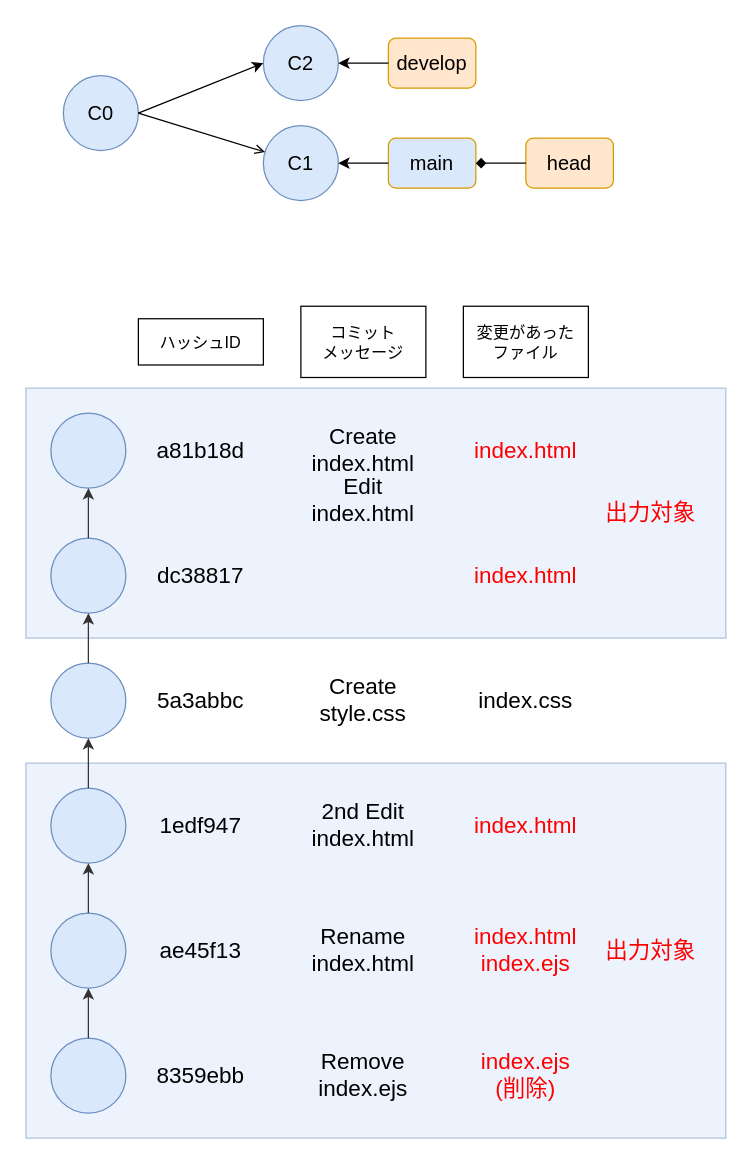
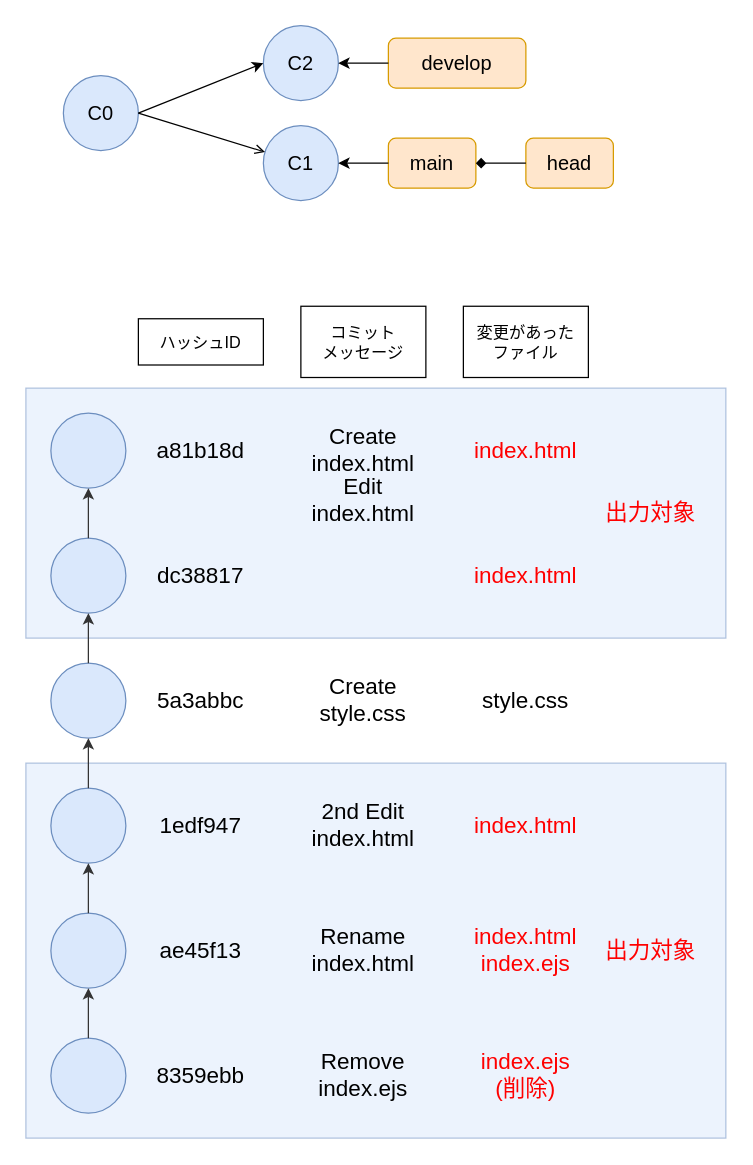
  <mxCell id="0" />
  <mxCell id="1" parent="0" />
  <mxCell id="2" value="" style="rounded=0;whiteSpace=wrap;html=1;strokeColor=#6c8ebf;fontSize=13;fillColor=#dae8fc;opacity=50;" vertex="1" parent="1"><mxGeometry x="20" y="310" width="560" height="200" as="geometry" /></mxCell>
  <mxCell id="3" value="" style="rounded=0;whiteSpace=wrap;html=1;strokeColor=#6c8ebf;fontSize=13;fillColor=#dae8fc;opacity=50;" vertex="1" parent="1"><mxGeometry x="20" y="610" width="560" height="300" as="geometry" /></mxCell>
  <mxCell id="4" value="&lt;font style=&quot;font-size: 16px&quot;&gt;C0&lt;/font&gt;" style="ellipse;whiteSpace=wrap;html=1;fillColor=#dae8fc;strokeColor=#6c8ebf;" parent="1" vertex="1"><mxGeometry x="50" y="60" width="60" height="60" as="geometry" /></mxCell>
  <mxCell id="5" value="&lt;font style=&quot;font-size: 16px&quot;&gt;C1&lt;/font&gt;" style="ellipse;whiteSpace=wrap;html=1;fillColor=#dae8fc;strokeColor=#6c8ebf;" parent="1" vertex="1"><mxGeometry x="210" y="100" width="60" height="60" as="geometry" /></mxCell>
  <mxCell id="6" value="&lt;font style=&quot;font-size: 16px&quot;&gt;C2&lt;/font&gt;" style="ellipse;whiteSpace=wrap;html=1;fillColor=#dae8fc;strokeColor=#6c8ebf;" parent="1" vertex="1"><mxGeometry x="210" y="20" width="60" height="60" as="geometry" /></mxCell>
  <mxCell id="7" value="" style="endArrow=open;html=1;exitX=1;exitY=0.5;exitDx=0;exitDy=0;" parent="1" source="4" target="5" edge="1"><mxGeometry width="50" height="50" relative="1" as="geometry"><mxPoint x="330" y="360" as="sourcePoint" /><mxPoint x="380" y="310" as="targetPoint" /></mxGeometry></mxCell>
  <mxCell id="8" value="" style="endArrow=classic;html=1;entryX=0;entryY=0.5;entryDx=0;entryDy=0;exitX=1;exitY=0.5;exitDx=0;exitDy=0;" parent="1" source="4" target="6" edge="1"><mxGeometry width="50" height="50" relative="1" as="geometry"><mxPoint x="90" y="130" as="sourcePoint" /><mxPoint x="90" y="230" as="targetPoint" /></mxGeometry></mxCell>
- <mxCell id="9" value="&lt;font style=&quot;font-size: 16px&quot;&gt;main&lt;/font&gt;" style="rounded=1;whiteSpace=wrap;html=1;fillColor=#dae8fc;strokeColor=#d79b00;" parent="1" vertex="1"><mxGeometry x="310" y="110" width="70" height="40" as="geometry" /></mxCell>
+ <mxCell id="9" value="&lt;font style=&quot;font-size: 16px&quot;&gt;main&lt;/font&gt;" style="rounded=1;whiteSpace=wrap;html=1;fillColor=#ffe6cc;strokeColor=#d79b00;" parent="1" vertex="1"><mxGeometry x="310" y="110" width="70" height="40" as="geometry" /></mxCell>
  <mxCell id="10" value="" style="endArrow=classic;html=1;exitX=0;exitY=0.5;exitDx=0;exitDy=0;entryX=1;entryY=0.5;entryDx=0;entryDy=0;" parent="1" source="9" target="5" edge="1"><mxGeometry width="50" height="50" relative="1" as="geometry"><mxPoint x="90" y="130" as="sourcePoint" /><mxPoint x="90" y="230" as="targetPoint" /></mxGeometry></mxCell>
  <mxCell id="11" value="&lt;font style=&quot;font-size: 16px&quot;&gt;head&lt;/font&gt;" style="rounded=1;whiteSpace=wrap;html=1;fillColor=#ffe6cc;strokeColor=#d79b00;" parent="1" vertex="1"><mxGeometry x="420" y="110" width="70" height="40" as="geometry" /></mxCell>
  <mxCell id="12" value="" style="endArrow=diamond;html=1;entryX=1;entryY=0.5;entryDx=0;entryDy=0;exitX=0;exitY=0.5;exitDx=0;exitDy=0;" parent="1" source="11" target="9" edge="1"><mxGeometry width="50" height="50" relative="1" as="geometry"><mxPoint x="420" y="140" as="sourcePoint" /><mxPoint x="80" y="344" as="targetPoint" /></mxGeometry></mxCell>
- <mxCell id="13" value="&lt;font style=&quot;font-size: 16px&quot;&gt;develop&lt;/font&gt;" style="rounded=1;whiteSpace=wrap;html=1;fillColor=#ffe6cc;strokeColor=#d79b00;" parent="1" vertex="1"><mxGeometry x="310" y="30" width="70" height="40" as="geometry" /></mxCell>
+ <mxCell id="13" value="&lt;font style=&quot;font-size: 16px&quot;&gt;develop&lt;/font&gt;" style="rounded=1;whiteSpace=wrap;html=1;fillColor=#ffe6cc;strokeColor=#d79b00;" parent="1" vertex="1"><mxGeometry x="310" y="30" width="110" height="40" as="geometry" /></mxCell>
  <mxCell id="14" value="" style="endArrow=classic;html=1;exitX=0;exitY=0.5;exitDx=0;exitDy=0;entryX=1;entryY=0.5;entryDx=0;entryDy=0;" parent="1" source="13" target="6" edge="1"><mxGeometry width="50" height="50" relative="1" as="geometry"><mxPoint x="200" y="130" as="sourcePoint" /><mxPoint x="190" y="280" as="targetPoint" /></mxGeometry></mxCell>
  <mxCell id="15" value="" style="ellipse;whiteSpace=wrap;html=1;fillColor=#dae8fc;strokeColor=#6c8ebf;" vertex="1" parent="1"><mxGeometry x="40" y="730" width="60" height="60" as="geometry" /></mxCell>
  <mxCell id="16" value="" style="ellipse;whiteSpace=wrap;html=1;fillColor=#dae8fc;strokeColor=#6c8ebf;" vertex="1" parent="1"><mxGeometry x="40" y="630" width="60" height="60" as="geometry" /></mxCell>
  <mxCell id="17" value="" style="ellipse;whiteSpace=wrap;html=1;fillColor=#dae8fc;strokeColor=#6c8ebf;" vertex="1" parent="1"><mxGeometry x="40" y="530" width="60" height="60" as="geometry" /></mxCell>
  <mxCell id="18" value="" style="ellipse;whiteSpace=wrap;html=1;fillColor=#dae8fc;strokeColor=#6c8ebf;" vertex="1" parent="1"><mxGeometry x="40" y="430" width="60" height="60" as="geometry" /></mxCell>
  <mxCell id="19" value="" style="ellipse;whiteSpace=wrap;html=1;fillColor=#dae8fc;strokeColor=#6c8ebf;" vertex="1" parent="1"><mxGeometry x="40" y="330" width="60" height="60" as="geometry" /></mxCell>
  <mxCell id="20" value="" style="ellipse;whiteSpace=wrap;html=1;fillColor=#dae8fc;strokeColor=#6c8ebf;" vertex="1" parent="1"><mxGeometry x="40" y="830" width="60" height="60" as="geometry" /></mxCell>
  <mxCell id="21" value="8359ebb" style="text;html=1;strokeColor=none;fillColor=none;align=center;verticalAlign=middle;whiteSpace=wrap;rounded=0;fontSize=18;" vertex="1" parent="1"><mxGeometry x="120" y="850" width="80" height="20" as="geometry" /></mxCell>
  <mxCell id="22" value="ae45f13" style="text;html=1;strokeColor=none;fillColor=none;align=center;verticalAlign=middle;whiteSpace=wrap;rounded=0;fontSize=18;" vertex="1" parent="1"><mxGeometry x="120" y="750" width="80" height="20" as="geometry" /></mxCell>
  <mxCell id="23" value="1edf947" style="text;html=1;strokeColor=none;fillColor=none;align=center;verticalAlign=middle;whiteSpace=wrap;rounded=0;fontSize=18;" vertex="1" parent="1"><mxGeometry x="120" y="650" width="80" height="20" as="geometry" /></mxCell>
  <mxCell id="24" value="5a3abbc" style="text;html=1;strokeColor=none;fillColor=none;align=center;verticalAlign=middle;whiteSpace=wrap;rounded=0;fontSize=18;" vertex="1" parent="1"><mxGeometry x="120" y="550" width="80" height="20" as="geometry" /></mxCell>
  <mxCell id="25" value="dc38817" style="text;html=1;strokeColor=none;fillColor=none;align=center;verticalAlign=middle;whiteSpace=wrap;rounded=0;fontSize=18;" vertex="1" parent="1"><mxGeometry x="120" y="450" width="80" height="20" as="geometry" /></mxCell>
  <mxCell id="26" value="a81b18d" style="text;html=1;strokeColor=none;fillColor=none;align=center;verticalAlign=middle;whiteSpace=wrap;rounded=0;fontSize=18;" vertex="1" parent="1"><mxGeometry x="120" y="350" width="80" height="20" as="geometry" /></mxCell>
  <mxCell id="27" value="ハッシュID" style="text;html=1;fillColor=none;align=center;verticalAlign=middle;whiteSpace=wrap;rounded=0;fontSize=13;strokeColor=#000000;" vertex="1" parent="1"><mxGeometry x="110" y="254.5" width="100" height="37" as="geometry" /></mxCell>
  <mxCell id="28" value="コミット&lt;br style=&quot;font-size: 13px;&quot;&gt;メッセージ" style="text;html=1;fillColor=none;align=center;verticalAlign=middle;whiteSpace=wrap;rounded=0;fontSize=13;strokeColor=#000000;" vertex="1" parent="1"><mxGeometry x="240" y="244.5" width="100" height="57" as="geometry" /></mxCell>
  <mxCell id="29" value="Create index.html" style="text;html=1;strokeColor=none;fillColor=none;align=center;verticalAlign=middle;whiteSpace=wrap;rounded=0;fontSize=18;" vertex="1" parent="1"><mxGeometry x="240" y="350" width="100" height="20" as="geometry" /></mxCell>
  <mxCell id="30" value="Edit index.html" style="text;html=1;strokeColor=none;fillColor=none;align=center;verticalAlign=middle;whiteSpace=wrap;rounded=0;fontSize=18;" vertex="1" parent="1"><mxGeometry x="240" y="390" width="100" height="20" as="geometry" /></mxCell>
  <mxCell id="31" value="Create style.css" style="text;html=1;strokeColor=none;fillColor=none;align=center;verticalAlign=middle;whiteSpace=wrap;rounded=0;fontSize=18;" vertex="1" parent="1"><mxGeometry x="240" y="550" width="100" height="20" as="geometry" /></mxCell>
  <mxCell id="32" value="2nd Edit index.html" style="text;html=1;strokeColor=none;fillColor=none;align=center;verticalAlign=middle;whiteSpace=wrap;rounded=0;fontSize=18;" vertex="1" parent="1"><mxGeometry x="240" y="650" width="100" height="20" as="geometry" /></mxCell>
  <mxCell id="33" value="Rename index.html" style="text;html=1;strokeColor=none;fillColor=none;align=center;verticalAlign=middle;whiteSpace=wrap;rounded=0;fontSize=18;" vertex="1" parent="1"><mxGeometry x="240" y="750" width="100" height="20" as="geometry" /></mxCell>
  <mxCell id="34" value="Remove index.ejs" style="text;html=1;strokeColor=none;fillColor=none;align=center;verticalAlign=middle;whiteSpace=wrap;rounded=0;fontSize=18;" vertex="1" parent="1"><mxGeometry x="240" y="850" width="100" height="20" as="geometry" /></mxCell>
  <mxCell id="35" value="変更があった&lt;br&gt;ファイル" style="text;html=1;fillColor=none;align=center;verticalAlign=middle;whiteSpace=wrap;rounded=0;fontSize=13;strokeColor=#000000;" vertex="1" parent="1"><mxGeometry x="370" y="244.5" width="100" height="57" as="geometry" /></mxCell>
  <mxCell id="36" value="index.html" style="text;html=1;strokeColor=none;fillColor=none;align=center;verticalAlign=middle;whiteSpace=wrap;rounded=0;fontSize=18;fontColor=#FF0000;" vertex="1" parent="1"><mxGeometry x="370" y="350" width="100" height="20" as="geometry" /></mxCell>
  <mxCell id="37" value="index.html" style="text;html=1;strokeColor=none;fillColor=none;align=center;verticalAlign=middle;whiteSpace=wrap;rounded=0;fontSize=18;fontColor=#FF0000;" vertex="1" parent="1"><mxGeometry x="370" y="450" width="100" height="20" as="geometry" /></mxCell>
- <mxCell id="38" value="index.css" style="text;html=1;strokeColor=none;fillColor=none;align=center;verticalAlign=middle;whiteSpace=wrap;rounded=0;fontSize=18;" vertex="1" parent="1"><mxGeometry x="370" y="550" width="100" height="20" as="geometry" /></mxCell>
+ <mxCell id="38" value="style.css" style="text;html=1;strokeColor=none;fillColor=none;align=center;verticalAlign=middle;whiteSpace=wrap;rounded=0;fontSize=18;" vertex="1" parent="1"><mxGeometry x="370" y="550" width="100" height="20" as="geometry" /></mxCell>
  <mxCell id="39" value="index.html" style="text;html=1;strokeColor=none;fillColor=none;align=center;verticalAlign=middle;whiteSpace=wrap;rounded=0;fontSize=18;fontColor=#FF0000;" vertex="1" parent="1"><mxGeometry x="370" y="650" width="100" height="20" as="geometry" /></mxCell>
  <mxCell id="40" value="index.html&lt;br&gt;index.ejs" style="text;html=1;strokeColor=none;fillColor=none;align=center;verticalAlign=middle;whiteSpace=wrap;rounded=0;fontSize=18;fontColor=#FF0000;" vertex="1" parent="1"><mxGeometry x="370" y="750" width="100" height="20" as="geometry" /></mxCell>
  <mxCell id="41" value="index.ejs&lt;br&gt;(削除)" style="text;html=1;strokeColor=none;fillColor=none;align=center;verticalAlign=middle;whiteSpace=wrap;rounded=0;fontSize=18;fontColor=#FF0000;" vertex="1" parent="1"><mxGeometry x="370" y="850" width="100" height="20" as="geometry" /></mxCell>
  <mxCell id="42" value="" style="endArrow=classic;html=1;fontSize=13;exitX=0.5;exitY=0;exitDx=0;exitDy=0;entryX=0.5;entryY=1;entryDx=0;entryDy=0;strokeColor=#333333;" edge="1" parent="1" source="20" target="15"><mxGeometry width="50" height="50" relative="1" as="geometry"><mxPoint x="340" y="700" as="sourcePoint" /><mxPoint x="390" y="650" as="targetPoint" /></mxGeometry></mxCell>
  <mxCell id="43" value="" style="endArrow=classic;html=1;fontSize=13;exitX=0.5;exitY=0;exitDx=0;exitDy=0;entryX=0.5;entryY=1;entryDx=0;entryDy=0;strokeColor=#333333;" edge="1" parent="1" source="15" target="16"><mxGeometry width="50" height="50" relative="1" as="geometry"><mxPoint x="80" y="840" as="sourcePoint" /><mxPoint x="80" y="800" as="targetPoint" /></mxGeometry></mxCell>
  <mxCell id="44" value="" style="endArrow=classic;html=1;fontSize=13;exitX=0.5;exitY=0;exitDx=0;exitDy=0;entryX=0.5;entryY=1;entryDx=0;entryDy=0;strokeColor=#333333;" edge="1" parent="1" source="16" target="17"><mxGeometry width="50" height="50" relative="1" as="geometry"><mxPoint x="80" y="740" as="sourcePoint" /><mxPoint x="80" y="700" as="targetPoint" /></mxGeometry></mxCell>
  <mxCell id="45" value="" style="endArrow=classic;html=1;fontSize=13;exitX=0.5;exitY=0;exitDx=0;exitDy=0;entryX=0.5;entryY=1;entryDx=0;entryDy=0;strokeColor=#333333;" edge="1" parent="1" source="17" target="18"><mxGeometry width="50" height="50" relative="1" as="geometry"><mxPoint x="80" y="640" as="sourcePoint" /><mxPoint x="80" y="600" as="targetPoint" /></mxGeometry></mxCell>
  <mxCell id="46" value="" style="endArrow=classic;html=1;fontSize=13;exitX=0.5;exitY=0;exitDx=0;exitDy=0;entryX=0.5;entryY=1;entryDx=0;entryDy=0;strokeColor=#333333;" edge="1" parent="1" source="18" target="19"><mxGeometry width="50" height="50" relative="1" as="geometry"><mxPoint x="80" y="540" as="sourcePoint" /><mxPoint x="80" y="500" as="targetPoint" /></mxGeometry></mxCell>
  <mxCell id="47" value="出力対象" style="text;html=1;strokeColor=none;fillColor=none;align=center;verticalAlign=middle;whiteSpace=wrap;rounded=0;fontSize=18;fontColor=#FF0000;" vertex="1" parent="1"><mxGeometry x="470" y="750" width="100" height="20" as="geometry" /></mxCell>
  <mxCell id="48" value="出力対象" style="text;html=1;strokeColor=none;fillColor=none;align=center;verticalAlign=middle;whiteSpace=wrap;rounded=0;fontSize=18;fontColor=#FF0000;" vertex="1" parent="1"><mxGeometry x="470" y="400" width="100" height="20" as="geometry" /></mxCell>
